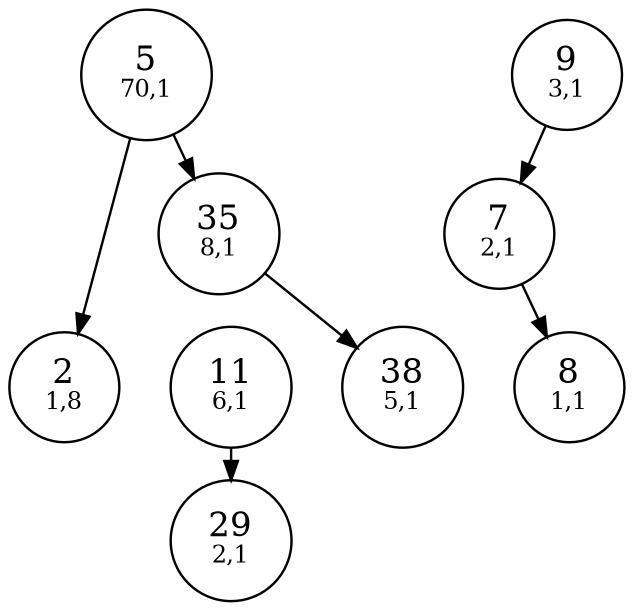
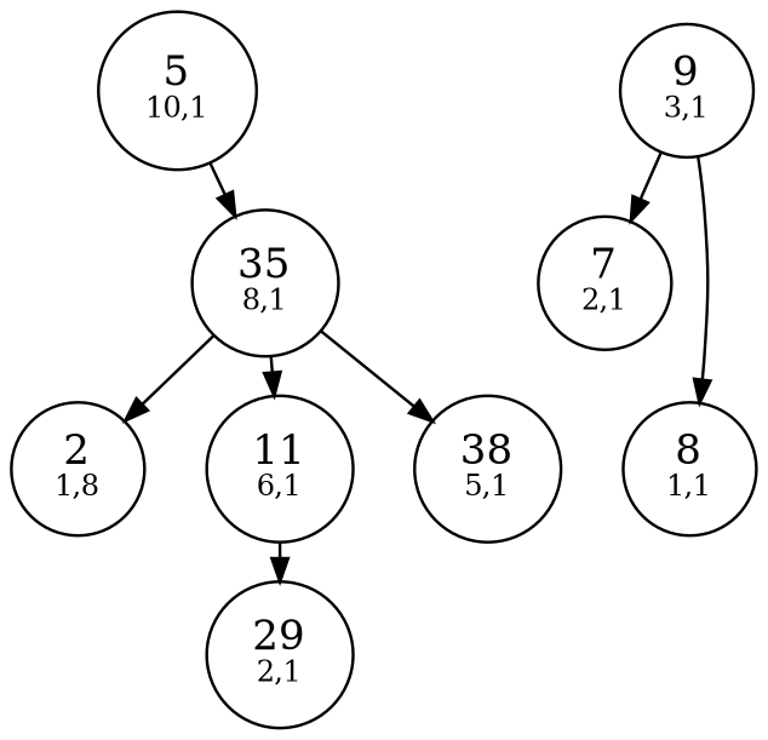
  digraph {
    nodesep=0.3
    ranksep=0.2
    node [shape=circle]
    edge [arrowsize=0.8 side=right]
-   n1 [label=<5<BR/><FONT POINT-SIZE="10">70,1</FONT>>]
+   n1 [label=<5<BR/><FONT POINT-SIZE="10">10,1</FONT>>]
    n2 [label=<2<BR/><FONT POINT-SIZE="10">1,8</FONT>>]
    n3 [label=<35<BR/><FONT POINT-SIZE="10">8,1</FONT>>]
    n4 [label=<11<BR/><FONT POINT-SIZE="10">6,1</FONT>>]
    n5 [label=<38<BR/><FONT POINT-SIZE="10">5,1</FONT>>]
    n6 [label=<29<BR/><FONT POINT-SIZE="10">2,1</FONT>>]
    n7 [label=<9<BR/><FONT POINT-SIZE="10">3,1</FONT>>]
    n8 [label=<7<BR/><FONT POINT-SIZE="10">2,1</FONT>>]
    n9 [label=<8<BR/><FONT POINT-SIZE="10">1,1</FONT>>]
-   n1 -> n2 [side=left]
+   n3 -> n2 [side=left]
    n1 -> n3
+   n3 -> n4 [side=left]
    n3 -> n5
    n4 -> n6
    n7 -> n8 [side=left]
-   n8 -> n9
+   n7 -> n9
  }
